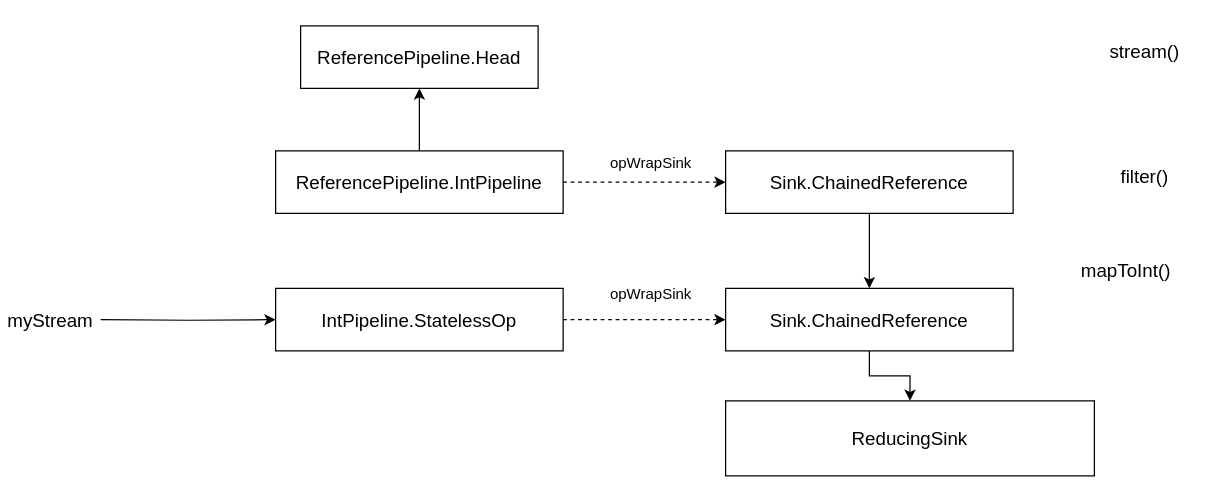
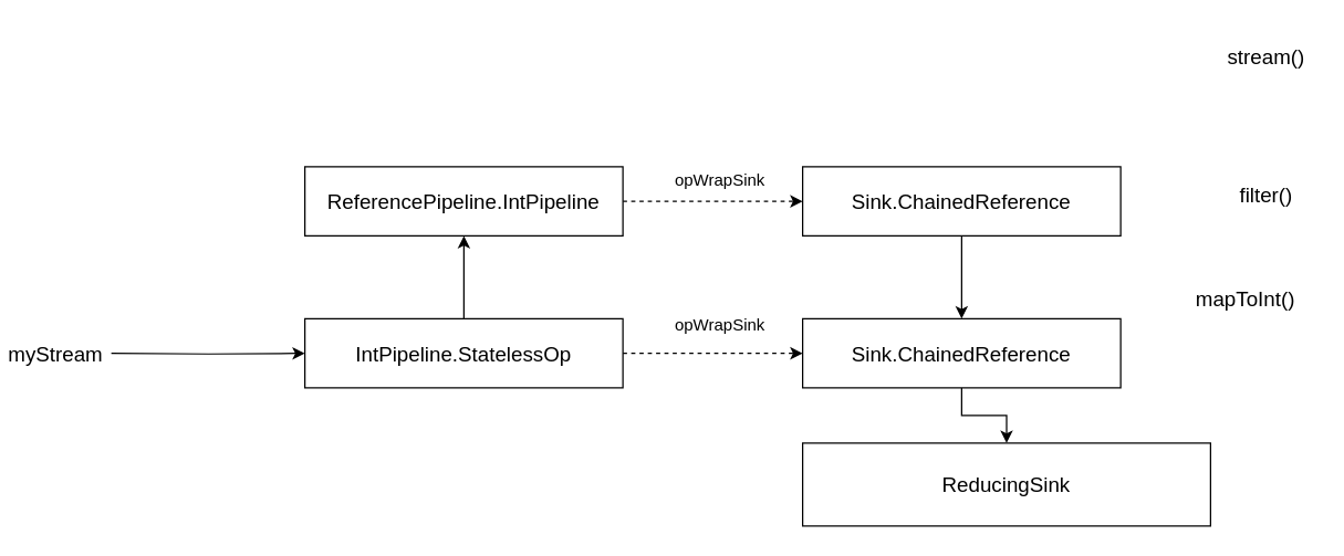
  <mxCell id="0" />
  <mxCell id="1" parent="0" />
- <mxCell id="2" value="&lt;font style=&quot;font-size: 15px&quot;&gt;ReferencePipeline.Head&lt;/font&gt;" style="rounded=0;whiteSpace=wrap;html=1;" parent="1" vertex="1"><mxGeometry x="240" y="20" width="190" height="50" as="geometry" /></mxCell>
- <mxCell id="3" style="edgeStyle=orthogonalEdgeStyle;rounded=0;orthogonalLoop=1;jettySize=auto;html=1;exitX=0.5;exitY=0;exitDx=0;exitDy=0;entryX=0.5;entryY=1;entryDx=0;entryDy=0;" parent="1" source="5" target="2" edge="1"><mxGeometry relative="1" as="geometry" /></mxCell>
  <mxCell id="4" style="edgeStyle=orthogonalEdgeStyle;rounded=0;orthogonalLoop=1;jettySize=auto;html=1;exitX=1;exitY=0.5;exitDx=0;exitDy=0;entryX=0;entryY=0.5;entryDx=0;entryDy=0;dashed=1;" parent="1" source="5" target="15" edge="1"><mxGeometry relative="1" as="geometry" /></mxCell>
  <mxCell id="5" value="&lt;font style=&quot;font-size: 15px&quot;&gt;ReferencePipeline.IntPipeline&lt;/font&gt;" style="rounded=0;whiteSpace=wrap;html=1;" parent="1" vertex="1"><mxGeometry x="220" y="120" width="230" height="50" as="geometry" /></mxCell>
+ <mxCell id="6" style="edgeStyle=orthogonalEdgeStyle;rounded=0;orthogonalLoop=1;jettySize=auto;html=1;exitX=0.5;exitY=0;exitDx=0;exitDy=0;entryX=0.5;entryY=1;entryDx=0;entryDy=0;" parent="1" source="8" target="5" edge="1"><mxGeometry relative="1" as="geometry" /></mxCell>
  <mxCell id="7" style="edgeStyle=orthogonalEdgeStyle;rounded=0;orthogonalLoop=1;jettySize=auto;html=1;exitX=1;exitY=0.5;exitDx=0;exitDy=0;entryX=0;entryY=0.5;entryDx=0;entryDy=0;dashed=1;" parent="1" source="8" target="17" edge="1"><mxGeometry relative="1" as="geometry" /></mxCell>
  <mxCell id="8" value="&lt;span style=&quot;font-size: 15px&quot;&gt;IntPipeline.StatelessOp&lt;/span&gt;" style="rounded=0;whiteSpace=wrap;html=1;" parent="1" vertex="1"><mxGeometry x="220" y="230" width="230" height="50" as="geometry" /></mxCell>
  <mxCell id="9" style="edgeStyle=orthogonalEdgeStyle;rounded=0;orthogonalLoop=1;jettySize=auto;html=1;entryX=0;entryY=0.5;entryDx=0;entryDy=0;" parent="1" target="8" edge="1"><mxGeometry relative="1" as="geometry"><mxPoint x="80" y="255" as="sourcePoint" /></mxGeometry></mxCell>
  <mxCell id="10" value="&lt;font style=&quot;font-size: 15px&quot;&gt;myStream&lt;/font&gt;" style="text;html=1;strokeColor=none;fillColor=none;align=center;verticalAlign=middle;whiteSpace=wrap;rounded=0;" parent="1" vertex="1"><mxGeometry x="20" y="245" width="40" height="20" as="geometry" /></mxCell>
  <mxCell id="11" value="&lt;font style=&quot;font-size: 15px&quot;&gt;stream()&lt;/font&gt;" style="text;html=1;align=center;verticalAlign=middle;resizable=0;points=[];autosize=1;" parent="1" vertex="1"><mxGeometry x="880" y="30" width="70" height="20" as="geometry" /></mxCell>
  <mxCell id="12" value="&lt;font style=&quot;font-size: 15px&quot;&gt;filter()&lt;/font&gt;" style="text;html=1;align=center;verticalAlign=middle;resizable=0;points=[];autosize=1;" parent="1" vertex="1"><mxGeometry x="890" y="130" width="50" height="20" as="geometry" /></mxCell>
  <mxCell id="13" value="&lt;font style=&quot;font-size: 15px&quot;&gt;mapToInt()&lt;/font&gt;" style="text;html=1;align=center;verticalAlign=middle;resizable=0;points=[];autosize=1;" parent="1" vertex="1"><mxGeometry x="855" y="205" width="90" height="20" as="geometry" /></mxCell>
  <mxCell id="14" style="edgeStyle=orthogonalEdgeStyle;rounded=0;orthogonalLoop=1;jettySize=auto;html=1;exitX=0.5;exitY=1;exitDx=0;exitDy=0;entryX=0.5;entryY=0;entryDx=0;entryDy=0;" parent="1" source="15" target="17" edge="1"><mxGeometry relative="1" as="geometry" /></mxCell>
  <mxCell id="15" value="&lt;font style=&quot;font-size: 15px&quot;&gt;Sink.ChainedReference&lt;/font&gt;" style="rounded=0;whiteSpace=wrap;html=1;" parent="1" vertex="1"><mxGeometry x="580" y="120" width="230" height="50" as="geometry" /></mxCell>
  <mxCell id="16" style="edgeStyle=orthogonalEdgeStyle;rounded=0;orthogonalLoop=1;jettySize=auto;html=1;exitX=0.5;exitY=1;exitDx=0;exitDy=0;" parent="1" source="17" target="18" edge="1"><mxGeometry relative="1" as="geometry" /></mxCell>
  <mxCell id="17" value="&lt;font style=&quot;font-size: 15px&quot;&gt;Sink.ChainedReference&lt;/font&gt;" style="rounded=0;whiteSpace=wrap;html=1;" parent="1" vertex="1"><mxGeometry x="580" y="230" width="230" height="50" as="geometry" /></mxCell>
  <mxCell id="18" value="&lt;span style=&quot;font-size: 15px&quot;&gt;ReducingSink&lt;/span&gt;" style="rounded=0;whiteSpace=wrap;html=1;" parent="1" vertex="1"><mxGeometry x="580" y="320" width="295" height="60" as="geometry" /></mxCell>
  <mxCell id="19" value="opWrapSink" style="text;html=1;align=center;verticalAlign=middle;resizable=0;points=[];autosize=1;" parent="1" vertex="1"><mxGeometry x="480" y="120" width="80" height="20" as="geometry" /></mxCell>
  <mxCell id="20" value="opWrapSink" style="text;html=1;align=center;verticalAlign=middle;resizable=0;points=[];autosize=1;" parent="1" vertex="1"><mxGeometry x="480" y="225" width="80" height="20" as="geometry" /></mxCell>
